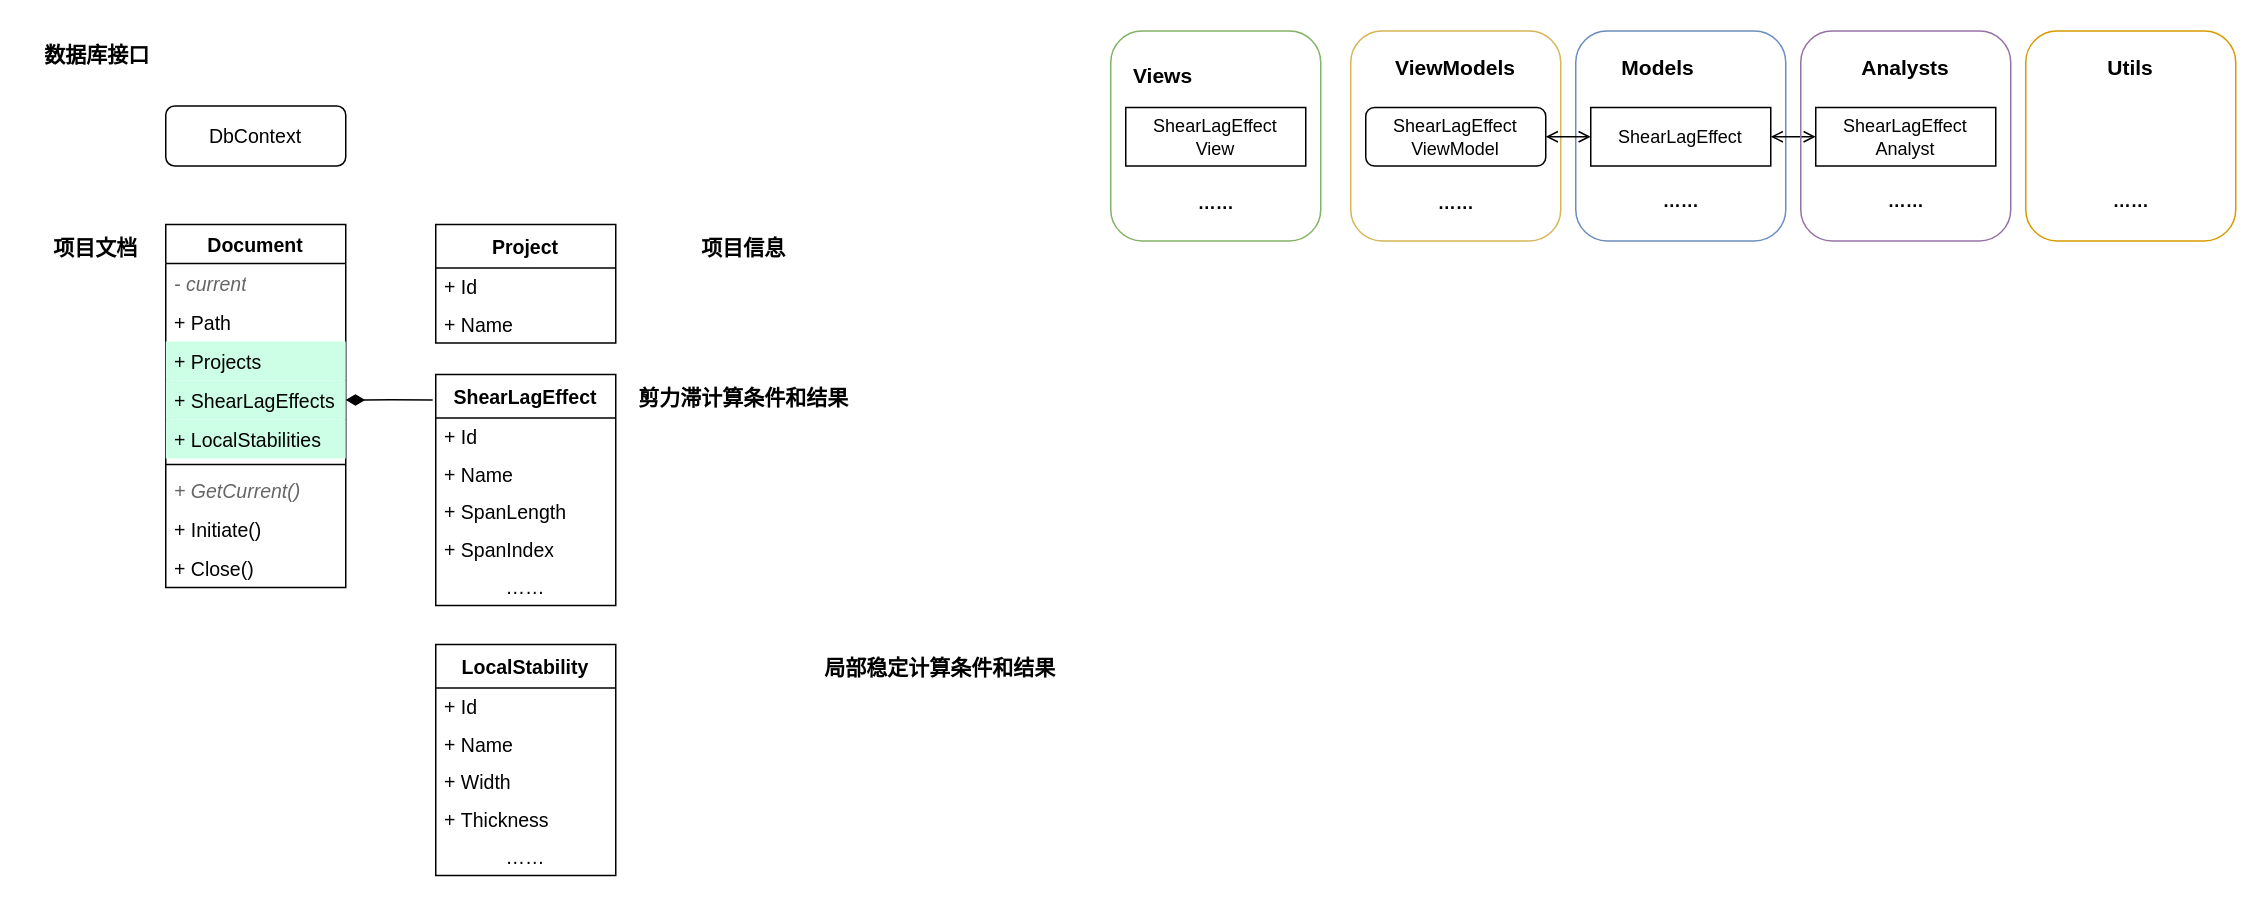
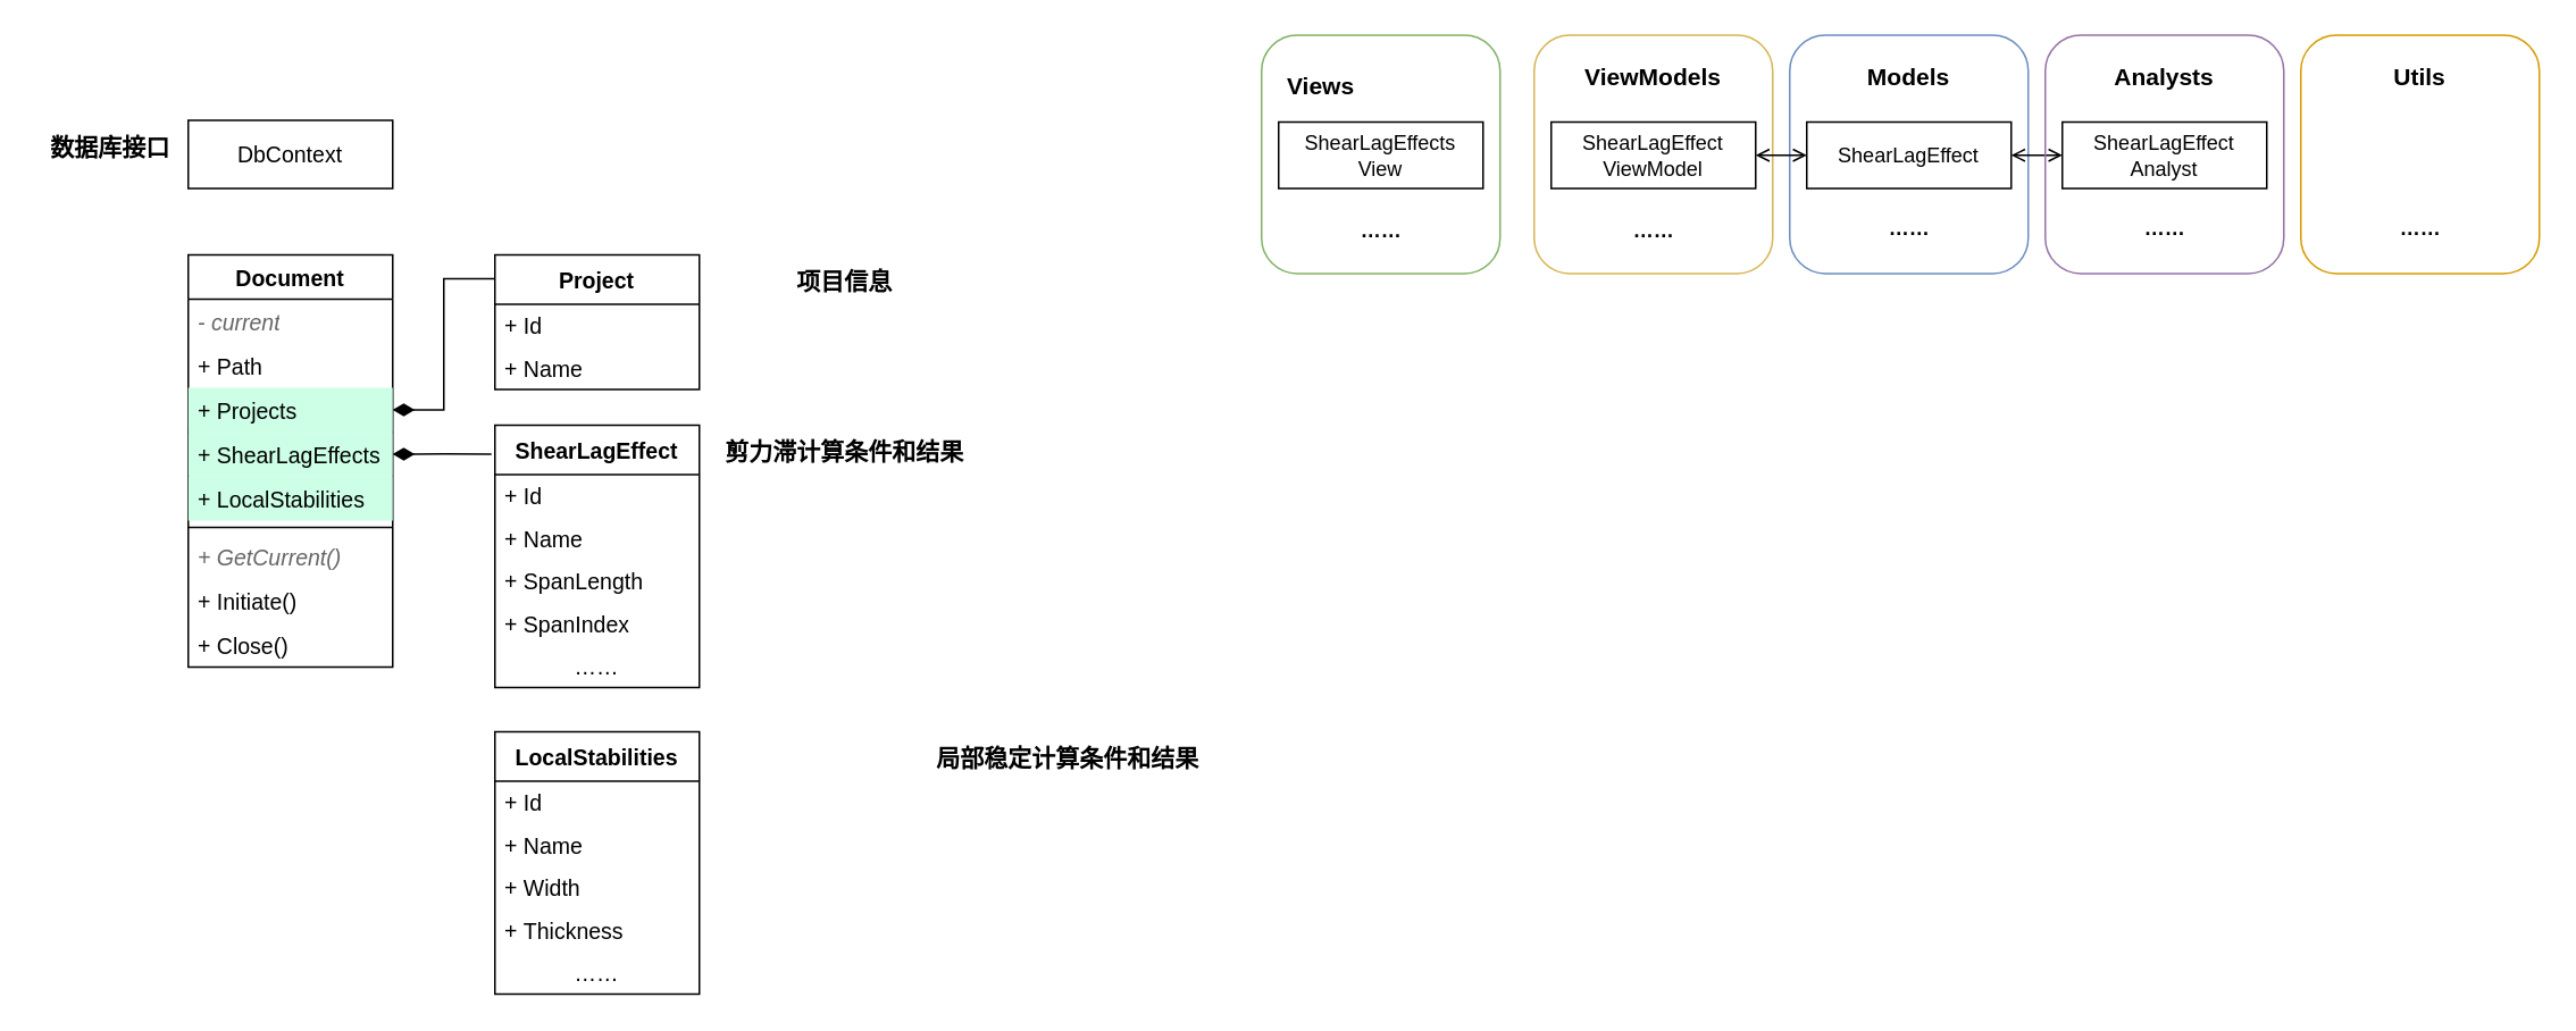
  <mxCell id="0" />
  <mxCell id="1" parent="0" />
  <mxCell id="2" value="" style="rounded=1;whiteSpace=wrap;html=1;fillColor=none;strokeColor=#6c8ebf;" vertex="1" parent="1"><mxGeometry x="1050" y="20" width="140" height="140" as="geometry" /></mxCell>
  <mxCell id="3" value="" style="rounded=1;whiteSpace=wrap;html=1;fillColor=none;strokeColor=#d6b656;" vertex="1" parent="1"><mxGeometry x="900" y="20" width="140" height="140" as="geometry" /></mxCell>
  <mxCell id="4" value="" style="rounded=1;whiteSpace=wrap;html=1;fillColor=none;strokeColor=#82b366;" vertex="1" parent="1"><mxGeometry x="740" y="20" width="140" height="140" as="geometry" /></mxCell>
- <mxCell id="5" value="DbContext" style="whiteSpace=wrap;html=1;fontSize=13;rounded=1;" parent="1" vertex="1"><mxGeometry x="110" y="70" width="120" height="40" as="geometry" /></mxCell>
+ <mxCell id="5" value="DbContext" style="rounded=0;whiteSpace=wrap;html=1;fontSize=13;" parent="1" vertex="1"><mxGeometry x="110" y="70" width="120" height="40" as="geometry" /></mxCell>
  <mxCell id="6" value="Document" style="swimlane;fontStyle=1;align=center;verticalAlign=top;childLayout=stackLayout;horizontal=1;startSize=26;horizontalStack=0;resizeParent=1;resizeParentMax=0;resizeLast=0;collapsible=1;marginBottom=0;whiteSpace=wrap;html=1;fontSize=13;" parent="1" vertex="1"><mxGeometry x="110" y="149" width="120" height="242" as="geometry" /></mxCell>
  <mxCell id="7" value="-&amp;nbsp;current" style="text;strokeColor=none;fillColor=none;align=left;verticalAlign=top;spacingLeft=4;spacingRight=4;overflow=hidden;rotatable=0;points=[[0,0.5],[1,0.5]];portConstraint=eastwest;whiteSpace=wrap;html=1;fontStyle=2;fontSize=13;fontColor=#666666;" parent="6" vertex="1"><mxGeometry y="26" width="120" height="26" as="geometry" /></mxCell>
  <mxCell id="8" value="+&amp;nbsp;Path" style="text;strokeColor=none;fillColor=none;align=left;verticalAlign=top;spacingLeft=4;spacingRight=4;overflow=hidden;rotatable=0;points=[[0,0.5],[1,0.5]];portConstraint=eastwest;whiteSpace=wrap;html=1;fontSize=13;" parent="6" vertex="1"><mxGeometry y="52" width="120" height="26" as="geometry" /></mxCell>
  <mxCell id="9" value="+&amp;nbsp;Projects" style="text;strokeColor=none;fillColor=#CCFFE6;align=left;verticalAlign=top;spacingLeft=4;spacingRight=4;overflow=hidden;rotatable=0;points=[[0,0.5],[1,0.5]];portConstraint=eastwest;whiteSpace=wrap;html=1;fontSize=13;" parent="6" vertex="1"><mxGeometry y="78" width="120" height="26" as="geometry" /></mxCell>
  <mxCell id="10" value="+&amp;nbsp;ShearLagEffects" style="text;strokeColor=none;fillColor=#CCFFE6;align=left;verticalAlign=top;spacingLeft=4;spacingRight=4;overflow=hidden;rotatable=0;points=[[0,0.5],[1,0.5]];portConstraint=eastwest;whiteSpace=wrap;html=1;fontSize=13;" parent="6" vertex="1"><mxGeometry y="104" width="120" height="26" as="geometry" /></mxCell>
  <mxCell id="11" value="+&amp;nbsp;LocalStabilities" style="text;strokeColor=none;fillColor=#CCFFE6;align=left;verticalAlign=top;spacingLeft=4;spacingRight=4;overflow=hidden;rotatable=0;points=[[0,0.5],[1,0.5]];portConstraint=eastwest;whiteSpace=wrap;html=1;fontSize=13;" parent="6" vertex="1"><mxGeometry y="130" width="120" height="26" as="geometry" /></mxCell>
  <mxCell id="12" value="" style="line;strokeWidth=1;fillColor=none;align=left;verticalAlign=middle;spacingTop=-1;spacingLeft=3;spacingRight=3;rotatable=0;labelPosition=right;points=[];portConstraint=eastwest;strokeColor=inherit;fontSize=13;" parent="6" vertex="1"><mxGeometry y="156" width="120" height="8" as="geometry" /></mxCell>
  <mxCell id="13" value="+&amp;nbsp;GetCurrent()" style="text;strokeColor=none;fillColor=none;align=left;verticalAlign=top;spacingLeft=4;spacingRight=4;overflow=hidden;rotatable=0;points=[[0,0.5],[1,0.5]];portConstraint=eastwest;whiteSpace=wrap;html=1;fontStyle=2;fontSize=13;fontColor=#666666;" parent="6" vertex="1"><mxGeometry y="164" width="120" height="26" as="geometry" /></mxCell>
  <mxCell id="14" value="+&amp;nbsp;Initiate()" style="text;strokeColor=none;fillColor=none;align=left;verticalAlign=top;spacingLeft=4;spacingRight=4;overflow=hidden;rotatable=0;points=[[0,0.5],[1,0.5]];portConstraint=eastwest;whiteSpace=wrap;html=1;fontSize=13;" parent="6" vertex="1"><mxGeometry y="190" width="120" height="26" as="geometry" /></mxCell>
  <mxCell id="15" value="+&amp;nbsp;Close()" style="text;strokeColor=none;fillColor=none;align=left;verticalAlign=top;spacingLeft=4;spacingRight=4;overflow=hidden;rotatable=0;points=[[0,0.5],[1,0.5]];portConstraint=eastwest;whiteSpace=wrap;html=1;fontSize=13;" parent="6" vertex="1"><mxGeometry y="216" width="120" height="26" as="geometry" /></mxCell>
+ <mxCell id="16" style="edgeStyle=orthogonalEdgeStyle;rounded=0;orthogonalLoop=1;jettySize=auto;html=1;exitX=0.008;exitY=0.177;exitDx=0;exitDy=0;exitPerimeter=0;endArrow=diamondThin;endFill=1;fontSize=13;endSize=10;" parent="1" source="17" target="9" edge="1"><mxGeometry relative="1" as="geometry" /></mxCell>
  <mxCell id="17" value="Project" style="swimlane;fontStyle=1;align=center;verticalAlign=middle;childLayout=stackLayout;horizontal=1;startSize=29;horizontalStack=0;resizeParent=1;resizeParentMax=0;resizeLast=0;collapsible=0;marginBottom=0;html=1;whiteSpace=wrap;fontSize=13;" parent="1" vertex="1"><mxGeometry x="290" y="149" width="120" height="79" as="geometry" /></mxCell>
  <mxCell id="18" value="+&amp;nbsp;Id" style="text;html=1;strokeColor=none;fillColor=none;align=left;verticalAlign=middle;spacingLeft=4;spacingRight=4;overflow=hidden;rotatable=0;points=[[0,0.5],[1,0.5]];portConstraint=eastwest;whiteSpace=wrap;fontSize=13;" parent="17" vertex="1"><mxGeometry y="29" width="120" height="25" as="geometry" /></mxCell>
  <mxCell id="19" value="+&amp;nbsp;Name" style="text;html=1;strokeColor=none;fillColor=none;align=left;verticalAlign=middle;spacingLeft=4;spacingRight=4;overflow=hidden;rotatable=0;points=[[0,0.5],[1,0.5]];portConstraint=eastwest;whiteSpace=wrap;fontSize=13;" parent="17" vertex="1"><mxGeometry y="54" width="120" height="25" as="geometry" /></mxCell>
  <mxCell id="20" style="edgeStyle=orthogonalEdgeStyle;rounded=0;orthogonalLoop=1;jettySize=auto;html=1;exitX=-0.017;exitY=0.11;exitDx=0;exitDy=0;exitPerimeter=0;endArrow=diamondThin;endFill=1;fontSize=13;endSize=10;" parent="1" source="21" target="10" edge="1"><mxGeometry relative="1" as="geometry" /></mxCell>
  <mxCell id="21" value="ShearLagEffect" style="swimlane;fontStyle=1;align=center;verticalAlign=middle;childLayout=stackLayout;horizontal=1;startSize=29;horizontalStack=0;resizeParent=1;resizeParentMax=0;resizeLast=0;collapsible=0;marginBottom=0;html=1;whiteSpace=wrap;fontSize=13;" parent="1" vertex="1"><mxGeometry x="290" y="249" width="120" height="154" as="geometry" /></mxCell>
  <mxCell id="22" value="+&amp;nbsp;Id" style="text;html=1;strokeColor=none;fillColor=none;align=left;verticalAlign=middle;spacingLeft=4;spacingRight=4;overflow=hidden;rotatable=0;points=[[0,0.5],[1,0.5]];portConstraint=eastwest;whiteSpace=wrap;fontSize=13;" parent="21" vertex="1"><mxGeometry y="29" width="120" height="25" as="geometry" /></mxCell>
  <mxCell id="23" value="+&amp;nbsp;Name" style="text;html=1;strokeColor=none;fillColor=none;align=left;verticalAlign=middle;spacingLeft=4;spacingRight=4;overflow=hidden;rotatable=0;points=[[0,0.5],[1,0.5]];portConstraint=eastwest;whiteSpace=wrap;fontSize=13;" parent="21" vertex="1"><mxGeometry y="54" width="120" height="25" as="geometry" /></mxCell>
  <mxCell id="24" value="+&amp;nbsp;SpanLength" style="text;html=1;strokeColor=none;fillColor=none;align=left;verticalAlign=middle;spacingLeft=4;spacingRight=4;overflow=hidden;rotatable=0;points=[[0,0.5],[1,0.5]];portConstraint=eastwest;whiteSpace=wrap;fontSize=13;" parent="21" vertex="1"><mxGeometry y="79" width="120" height="25" as="geometry" /></mxCell>
  <mxCell id="25" value="+&amp;nbsp;SpanIndex" style="text;html=1;strokeColor=none;fillColor=none;align=left;verticalAlign=middle;spacingLeft=4;spacingRight=4;overflow=hidden;rotatable=0;points=[[0,0.5],[1,0.5]];portConstraint=eastwest;whiteSpace=wrap;fontSize=13;" parent="21" vertex="1"><mxGeometry y="104" width="120" height="25" as="geometry" /></mxCell>
  <mxCell id="26" value="……" style="text;html=1;strokeColor=none;fillColor=none;align=center;verticalAlign=middle;spacingLeft=4;spacingRight=4;overflow=hidden;rotatable=0;points=[[0,0.5],[1,0.5]];portConstraint=eastwest;whiteSpace=wrap;fontSize=13;" parent="21" vertex="1"><mxGeometry y="129" width="120" height="25" as="geometry" /></mxCell>
- <mxCell id="27" value="LocalStability" style="swimlane;fontStyle=1;align=center;verticalAlign=middle;childLayout=stackLayout;horizontal=1;startSize=29;horizontalStack=0;resizeParent=1;resizeParentMax=0;resizeLast=0;collapsible=0;marginBottom=0;html=1;whiteSpace=wrap;fontSize=13;" parent="1" vertex="1"><mxGeometry x="290" y="429" width="120" height="154" as="geometry" /></mxCell>
+ <mxCell id="27" value="LocalStabilities" style="swimlane;fontStyle=1;align=center;verticalAlign=middle;childLayout=stackLayout;horizontal=1;startSize=29;horizontalStack=0;resizeParent=1;resizeParentMax=0;resizeLast=0;collapsible=0;marginBottom=0;html=1;whiteSpace=wrap;fontSize=13;" parent="1" vertex="1"><mxGeometry x="290" y="429" width="120" height="154" as="geometry" /></mxCell>
  <mxCell id="28" value="+&amp;nbsp;Id" style="text;html=1;strokeColor=none;fillColor=none;align=left;verticalAlign=middle;spacingLeft=4;spacingRight=4;overflow=hidden;rotatable=0;points=[[0,0.5],[1,0.5]];portConstraint=eastwest;whiteSpace=wrap;fontSize=13;" parent="27" vertex="1"><mxGeometry y="29" width="120" height="25" as="geometry" /></mxCell>
  <mxCell id="29" value="+&amp;nbsp;Name" style="text;html=1;strokeColor=none;fillColor=none;align=left;verticalAlign=middle;spacingLeft=4;spacingRight=4;overflow=hidden;rotatable=0;points=[[0,0.5],[1,0.5]];portConstraint=eastwest;whiteSpace=wrap;fontSize=13;" parent="27" vertex="1"><mxGeometry y="54" width="120" height="25" as="geometry" /></mxCell>
  <mxCell id="30" value="+&amp;nbsp;Width" style="text;html=1;strokeColor=none;fillColor=none;align=left;verticalAlign=middle;spacingLeft=4;spacingRight=4;overflow=hidden;rotatable=0;points=[[0,0.5],[1,0.5]];portConstraint=eastwest;whiteSpace=wrap;fontSize=13;" parent="27" vertex="1"><mxGeometry y="79" width="120" height="25" as="geometry" /></mxCell>
  <mxCell id="31" value="+&amp;nbsp;Thickness" style="text;html=1;strokeColor=none;fillColor=none;align=left;verticalAlign=middle;spacingLeft=4;spacingRight=4;overflow=hidden;rotatable=0;points=[[0,0.5],[1,0.5]];portConstraint=eastwest;whiteSpace=wrap;fontSize=13;" parent="27" vertex="1"><mxGeometry y="104" width="120" height="25" as="geometry" /></mxCell>
  <mxCell id="32" value="……" style="text;html=1;strokeColor=none;fillColor=none;align=center;verticalAlign=middle;spacingLeft=4;spacingRight=4;overflow=hidden;rotatable=0;points=[[0,0.5],[1,0.5]];portConstraint=eastwest;whiteSpace=wrap;fontSize=13;" parent="27" vertex="1"><mxGeometry y="129" width="120" height="25" as="geometry" /></mxCell>
- <mxCell id="33" value="项目文档" style="text;html=1;align=center;verticalAlign=middle;resizable=0;points=[];autosize=1;strokeColor=none;fillColor=none;fontSize=14;fontStyle=1" parent="1" vertex="1"><mxGeometry x="26" y="150" width="74" height="29" as="geometry" /></mxCell>
  <mxCell id="34" value="项目信息" style="text;html=1;align=center;verticalAlign=middle;resizable=0;points=[];autosize=1;strokeColor=none;fillColor=none;fontSize=14;fontStyle=1" parent="1" vertex="1"><mxGeometry x="458" y="150" width="74" height="29" as="geometry" /></mxCell>
  <mxCell id="35" value="剪力滞计算条件和结果" style="text;html=1;align=center;verticalAlign=middle;resizable=0;points=[];autosize=1;strokeColor=none;fillColor=none;fontSize=14;fontStyle=1" parent="1" vertex="1"><mxGeometry x="416" y="250" width="158" height="29" as="geometry" /></mxCell>
  <mxCell id="36" value="局部稳定计算条件和结果" style="text;html=1;align=center;verticalAlign=middle;resizable=0;points=[];autosize=1;strokeColor=none;fillColor=none;fontSize=14;fontStyle=1" parent="1" vertex="1"><mxGeometry x="540" y="430" width="172" height="29" as="geometry" /></mxCell>
- <mxCell id="37" value="数据库接口" style="text;html=1;align=center;verticalAlign=middle;resizable=0;points=[];autosize=1;strokeColor=none;fillColor=none;fontSize=14;fontStyle=1" parent="1" vertex="1"><mxGeometry x="20" y="21" width="88" height="29" as="geometry" /></mxCell>
+ <mxCell id="37" value="数据库接口" style="text;html=1;align=center;verticalAlign=middle;resizable=0;points=[];autosize=1;strokeColor=none;fillColor=none;fontSize=14;fontStyle=1" parent="1" vertex="1"><mxGeometry x="20" y="71" width="88" height="29" as="geometry" /></mxCell>
  <mxCell id="38" value="Views" style="text;html=1;strokeColor=none;fillColor=none;align=center;verticalAlign=middle;whiteSpace=wrap;rounded=0;fontSize=14;fontStyle=1" vertex="1" parent="1"><mxGeometry x="745" y="35" width="60" height="30" as="geometry" /></mxCell>
  <mxCell id="39" value="ViewModels" style="text;html=1;strokeColor=none;fillColor=none;align=center;verticalAlign=middle;whiteSpace=wrap;rounded=0;fontSize=14;fontStyle=1" vertex="1" parent="1"><mxGeometry x="940" y="30" width="60" height="30" as="geometry" /></mxCell>
- <mxCell id="40" value="Models" style="text;html=1;strokeColor=none;fillColor=none;align=center;verticalAlign=middle;whiteSpace=wrap;rounded=0;fontSize=14;fontStyle=1" vertex="1" parent="1"><mxGeometry x="1075" y="30" width="60" height="30" as="geometry" /></mxCell>
- <mxCell id="41" value="ShearLagEffect&lt;br&gt;View" style="rounded=0;whiteSpace=wrap;html=1;" vertex="1" parent="1"><mxGeometry x="750" y="71" width="120" height="39" as="geometry" /></mxCell>
+ <mxCell id="40" value="Models" style="text;html=1;strokeColor=none;fillColor=none;align=center;verticalAlign=middle;whiteSpace=wrap;rounded=0;fontSize=14;fontStyle=1" vertex="1" parent="1"><mxGeometry x="1090" y="30" width="60" height="30" as="geometry" /></mxCell>
+ <mxCell id="41" value="ShearLagEffects&lt;br&gt;View" style="rounded=0;whiteSpace=wrap;html=1;" vertex="1" parent="1"><mxGeometry x="750" y="71" width="120" height="39" as="geometry" /></mxCell>
  <mxCell id="42" style="edgeStyle=orthogonalEdgeStyle;rounded=0;orthogonalLoop=1;jettySize=auto;html=1;endArrow=open;endFill=0;startArrow=open;startFill=0;" edge="1" parent="1" source="43" target="45"><mxGeometry relative="1" as="geometry" /></mxCell>
- <mxCell id="43" value="ShearLagEffect&lt;br&gt;ViewModel" style="whiteSpace=wrap;html=1;rounded=1;" vertex="1" parent="1"><mxGeometry x="910" y="71" width="120" height="39" as="geometry" /></mxCell>
+ <mxCell id="43" value="ShearLagEffect&lt;br&gt;ViewModel" style="rounded=0;whiteSpace=wrap;html=1;" vertex="1" parent="1"><mxGeometry x="910" y="71" width="120" height="39" as="geometry" /></mxCell>
  <mxCell id="44" style="edgeStyle=orthogonalEdgeStyle;rounded=0;orthogonalLoop=1;jettySize=auto;html=1;startArrow=open;startFill=0;endArrow=open;endFill=0;" edge="1" parent="1" source="45" target="48"><mxGeometry relative="1" as="geometry" /></mxCell>
  <mxCell id="45" value="ShearLagEffect" style="rounded=0;whiteSpace=wrap;html=1;" vertex="1" parent="1"><mxGeometry x="1060" y="71" width="120" height="39" as="geometry" /></mxCell>
  <mxCell id="46" value="" style="rounded=1;whiteSpace=wrap;html=1;fillColor=none;strokeColor=#9673a6;" vertex="1" parent="1"><mxGeometry x="1200" y="20" width="140" height="140" as="geometry" /></mxCell>
  <mxCell id="47" value="Analysts" style="text;html=1;strokeColor=none;fillColor=none;align=center;verticalAlign=middle;whiteSpace=wrap;rounded=0;fontSize=14;fontStyle=1" vertex="1" parent="1"><mxGeometry x="1240" y="30" width="60" height="30" as="geometry" /></mxCell>
  <mxCell id="48" value="ShearLagEffect&lt;br&gt;Analyst" style="rounded=0;whiteSpace=wrap;html=1;" vertex="1" parent="1"><mxGeometry x="1210" y="71" width="120" height="39" as="geometry" /></mxCell>
  <mxCell id="49" value="" style="rounded=1;whiteSpace=wrap;html=1;fillColor=none;strokeColor=#d79b00;" vertex="1" parent="1"><mxGeometry x="1350" y="20" width="140" height="140" as="geometry" /></mxCell>
  <mxCell id="50" value="Utils" style="text;html=1;strokeColor=none;fillColor=none;align=center;verticalAlign=middle;whiteSpace=wrap;rounded=0;fontSize=14;fontStyle=1" vertex="1" parent="1"><mxGeometry x="1390" y="30" width="60" height="30" as="geometry" /></mxCell>
  <mxCell id="51" value="……" style="text;html=1;align=center;verticalAlign=middle;resizable=0;points=[];autosize=1;strokeColor=none;fillColor=none;fontStyle=1" vertex="1" parent="1"><mxGeometry x="785" y="120" width="50" height="30" as="geometry" /></mxCell>
  <mxCell id="52" value="……" style="text;html=1;align=center;verticalAlign=middle;resizable=0;points=[];autosize=1;strokeColor=none;fillColor=none;fontStyle=1" vertex="1" parent="1"><mxGeometry x="945" y="120" width="50" height="30" as="geometry" /></mxCell>
  <mxCell id="53" value="……" style="text;html=1;align=center;verticalAlign=middle;resizable=0;points=[];autosize=1;strokeColor=none;fillColor=none;fontStyle=1" vertex="1" parent="1"><mxGeometry x="1095" y="119" width="50" height="30" as="geometry" /></mxCell>
  <mxCell id="54" value="……" style="text;html=1;align=center;verticalAlign=middle;resizable=0;points=[];autosize=1;strokeColor=none;fillColor=none;fontStyle=1" vertex="1" parent="1"><mxGeometry x="1245" y="119" width="50" height="30" as="geometry" /></mxCell>
  <mxCell id="55" value="……" style="text;html=1;align=center;verticalAlign=middle;resizable=0;points=[];autosize=1;strokeColor=none;fillColor=none;fontStyle=1" vertex="1" parent="1"><mxGeometry x="1395" y="119" width="50" height="30" as="geometry" /></mxCell>
